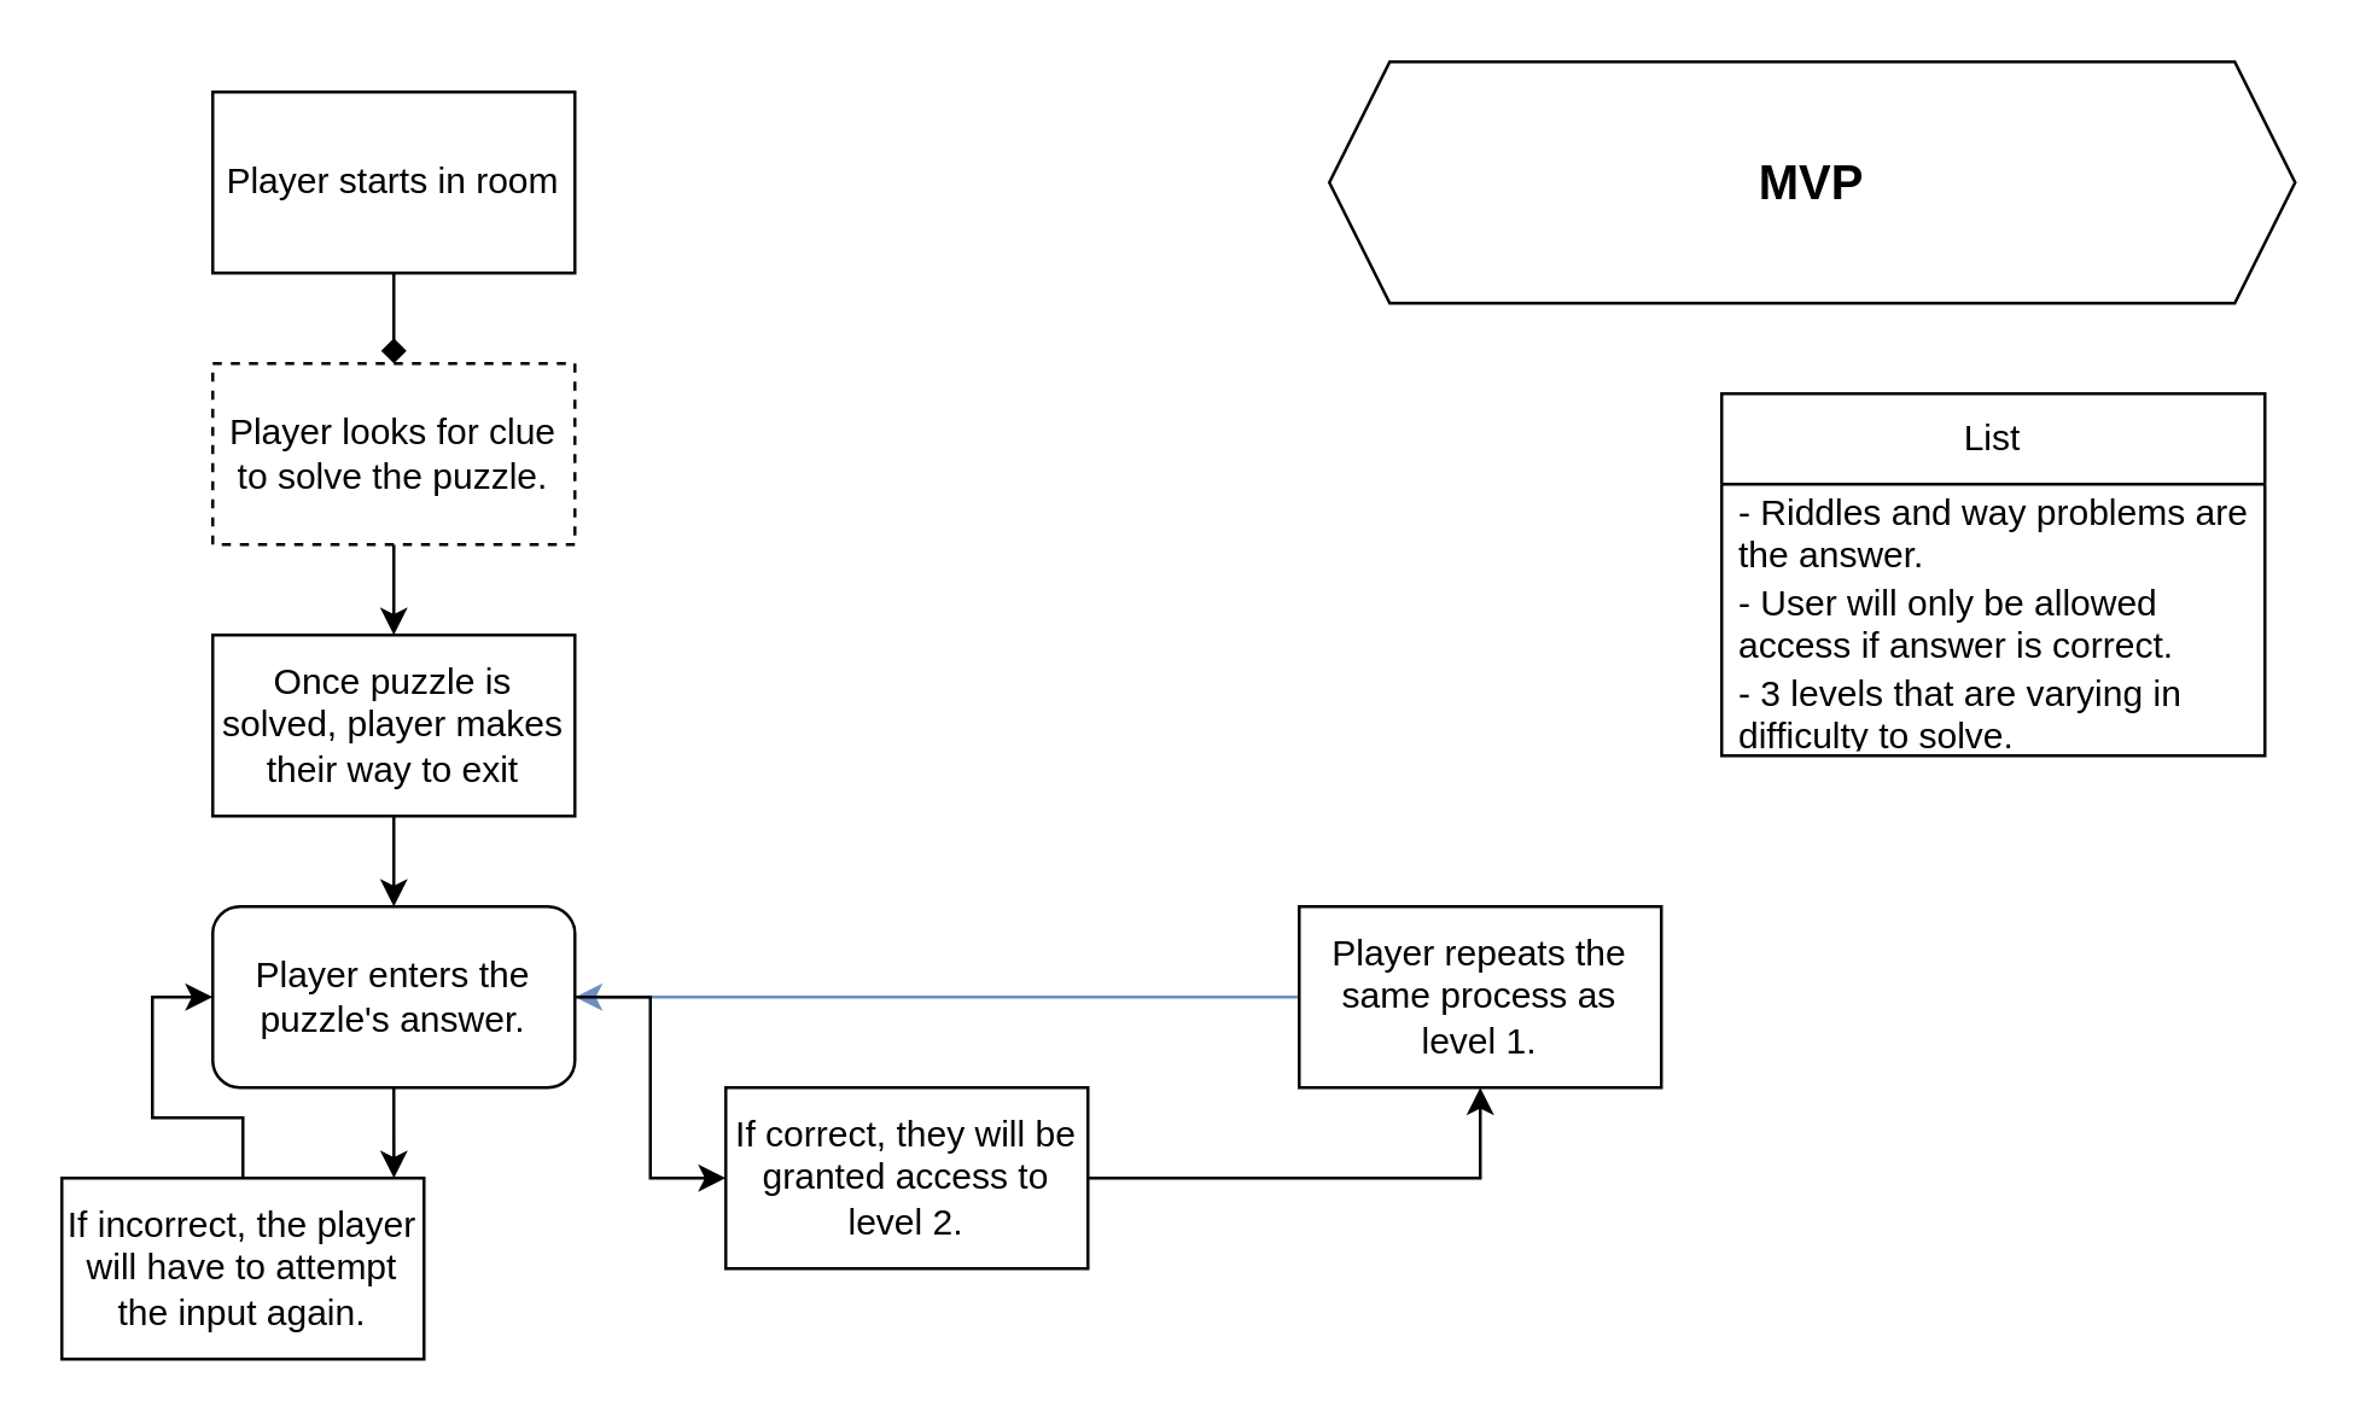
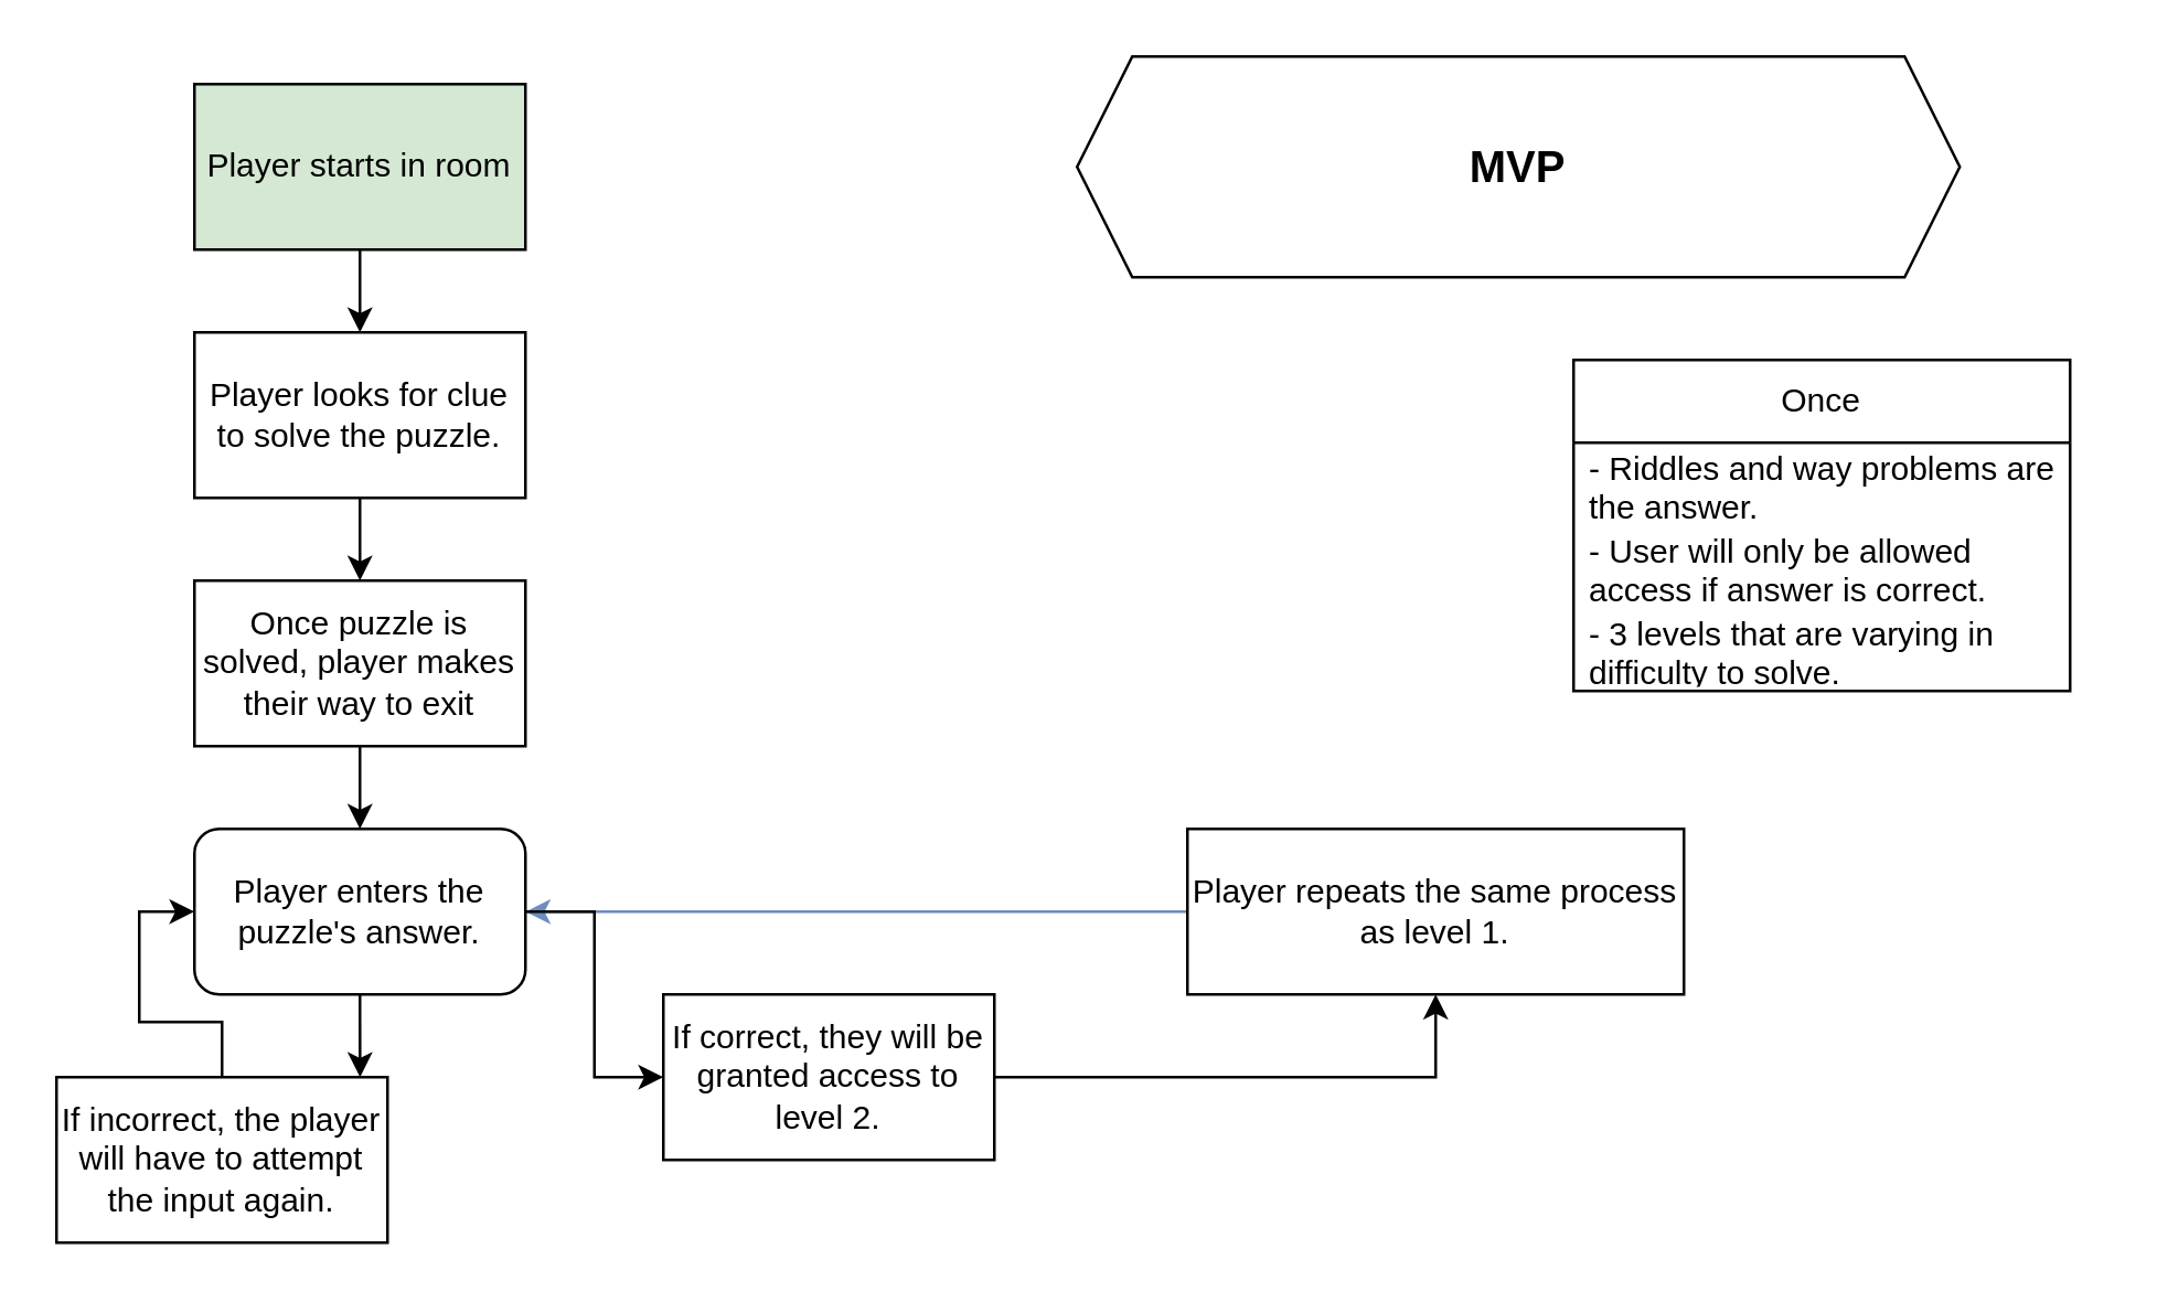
  <mxCell id="0" />
  <mxCell id="1" parent="0" />
- <mxCell id="2" style="edgeStyle=orthogonalEdgeStyle;rounded=0;orthogonalLoop=1;jettySize=auto;html=1;entryX=0.5;entryY=0;entryDx=0;entryDy=0;endArrow=diamond;" edge="1" parent="1" source="3" target="5"><mxGeometry relative="1" as="geometry" /></mxCell>
- <mxCell id="3" value="Player starts in room" style="rounded=0;whiteSpace=wrap;html=1;" vertex="1" parent="1"><mxGeometry x="70" y="30" width="120" height="60" as="geometry" /></mxCell>
+ <mxCell id="2" style="edgeStyle=orthogonalEdgeStyle;rounded=0;orthogonalLoop=1;jettySize=auto;html=1;entryX=0.5;entryY=0;entryDx=0;entryDy=0;" edge="1" parent="1" source="3" target="5"><mxGeometry relative="1" as="geometry" /></mxCell>
+ <mxCell id="3" value="Player starts in room" style="rounded=0;whiteSpace=wrap;html=1;fillColor=#d5e8d4;" vertex="1" parent="1"><mxGeometry x="70" y="30" width="120" height="60" as="geometry" /></mxCell>
  <mxCell id="4" style="edgeStyle=orthogonalEdgeStyle;rounded=0;orthogonalLoop=1;jettySize=auto;html=1;" edge="1" parent="1" source="5" target="9"><mxGeometry relative="1" as="geometry" /></mxCell>
- <mxCell id="5" value="Player looks for clue to solve the puzzle." style="rounded=0;whiteSpace=wrap;html=1;dashed=1;" vertex="1" parent="1"><mxGeometry x="70" y="120" width="120" height="60" as="geometry" /></mxCell>
+ <mxCell id="5" value="Player looks for clue to solve the puzzle." style="rounded=0;whiteSpace=wrap;html=1;" vertex="1" parent="1"><mxGeometry x="70" y="120" width="120" height="60" as="geometry" /></mxCell>
  <mxCell id="6" style="edgeStyle=orthogonalEdgeStyle;rounded=0;orthogonalLoop=1;jettySize=auto;html=1;fillColor=#dae8fc;strokeColor=#6c8ebf;" edge="1" parent="1" source="7" target="15"><mxGeometry relative="1" as="geometry"><mxPoint x="460" y="50" as="targetPoint" /></mxGeometry></mxCell>
- <mxCell id="7" value="Player repeats the same process as level 1." style="rounded=0;whiteSpace=wrap;html=1;" vertex="1" parent="1"><mxGeometry x="430" y="300" width="120" height="60" as="geometry" /></mxCell>
+ <mxCell id="7" value="Player repeats the same process as level 1." style="rounded=0;whiteSpace=wrap;html=1;" vertex="1" parent="1"><mxGeometry x="430" y="300" width="180" height="60" as="geometry" /></mxCell>
  <mxCell id="8" style="edgeStyle=orthogonalEdgeStyle;rounded=0;orthogonalLoop=1;jettySize=auto;html=1;" edge="1" parent="1" source="9" target="15"><mxGeometry relative="1" as="geometry" /></mxCell>
  <mxCell id="9" value="Once puzzle is solved, player makes their way to exit" style="rounded=0;whiteSpace=wrap;html=1;" vertex="1" parent="1"><mxGeometry x="70" y="210" width="120" height="60" as="geometry" /></mxCell>
  <mxCell id="10" style="edgeStyle=orthogonalEdgeStyle;rounded=0;orthogonalLoop=1;jettySize=auto;html=1;exitX=1;exitY=0.5;exitDx=0;exitDy=0;entryX=0.5;entryY=1;entryDx=0;entryDy=0;" edge="1" parent="1" source="11" target="7"><mxGeometry relative="1" as="geometry" /></mxCell>
  <mxCell id="11" value="If correct, they will be granted access to level 2." style="rounded=0;whiteSpace=wrap;html=1;" vertex="1" parent="1"><mxGeometry x="240" y="360" width="120" height="60" as="geometry" /></mxCell>
  <mxCell id="12" style="edgeStyle=orthogonalEdgeStyle;rounded=0;orthogonalLoop=1;jettySize=auto;html=1;entryX=0;entryY=0.5;entryDx=0;entryDy=0;" edge="1" parent="1" source="13" target="15"><mxGeometry relative="1" as="geometry" /></mxCell>
  <mxCell id="13" value="If incorrect, the player will have to attempt the input again." style="rounded=0;whiteSpace=wrap;html=1;" vertex="1" parent="1"><mxGeometry x="20" y="390" width="120" height="60" as="geometry" /></mxCell>
  <mxCell id="14" style="edgeStyle=orthogonalEdgeStyle;rounded=0;orthogonalLoop=1;jettySize=auto;html=1;entryX=0;entryY=0.5;entryDx=0;entryDy=0;" edge="1" parent="1" source="15" target="11"><mxGeometry relative="1" as="geometry" /></mxCell>
  <mxCell id="15" value="Player enters the puzzle's answer." style="whiteSpace=wrap;html=1;rounded=1;" vertex="1" parent="1"><mxGeometry x="70" y="300" width="120" height="60" as="geometry" /></mxCell>
  <mxCell id="16" style="edgeStyle=orthogonalEdgeStyle;rounded=0;orthogonalLoop=1;jettySize=auto;html=1;entryX=0.917;entryY=0;entryDx=0;entryDy=0;entryPerimeter=0;" edge="1" parent="1" source="15" target="13"><mxGeometry relative="1" as="geometry" /></mxCell>
- <mxCell id="17" value="&lt;font size=&quot;3&quot;&gt;&lt;b&gt;MVP&lt;/b&gt;&lt;/font&gt;" style="shape=hexagon;perimeter=hexagonPerimeter2;whiteSpace=wrap;html=1;fixedSize=1;" vertex="1" parent="1"><mxGeometry x="440" y="20" width="320" height="80" as="geometry" /></mxCell>
- <mxCell id="18" value="List" style="swimlane;fontStyle=0;childLayout=stackLayout;horizontal=1;startSize=30;horizontalStack=0;resizeParent=1;resizeParentMax=0;resizeLast=0;collapsible=1;marginBottom=0;whiteSpace=wrap;html=1;" vertex="1" parent="1"><mxGeometry x="570" y="130" width="180" height="120" as="geometry" /></mxCell>
+ <mxCell id="17" value="&lt;font size=&quot;3&quot;&gt;&lt;b&gt;MVP&lt;/b&gt;&lt;/font&gt;" style="shape=hexagon;perimeter=hexagonPerimeter2;whiteSpace=wrap;html=1;fixedSize=1;" vertex="1" parent="1"><mxGeometry x="390" y="20" width="320" height="80" as="geometry" /></mxCell>
+ <mxCell id="18" value="Once" style="swimlane;fontStyle=0;childLayout=stackLayout;horizontal=1;startSize=30;horizontalStack=0;resizeParent=1;resizeParentMax=0;resizeLast=0;collapsible=1;marginBottom=0;whiteSpace=wrap;html=1;" vertex="1" parent="1"><mxGeometry x="570" y="130" width="180" height="120" as="geometry" /></mxCell>
  <mxCell id="19" value="- Riddles and way problems are the answer." style="text;strokeColor=none;fillColor=none;align=left;verticalAlign=middle;spacingLeft=4;spacingRight=4;overflow=hidden;points=[[0,0.5],[1,0.5]];portConstraint=eastwest;rotatable=0;whiteSpace=wrap;html=1;" vertex="1" parent="18"><mxGeometry y="30" width="180" height="30" as="geometry" /></mxCell>
  <mxCell id="20" value="- User will only be allowed access if answer is correct." style="text;strokeColor=none;fillColor=none;align=left;verticalAlign=middle;spacingLeft=4;spacingRight=4;overflow=hidden;points=[[0,0.5],[1,0.5]];portConstraint=eastwest;rotatable=0;whiteSpace=wrap;html=1;" vertex="1" parent="18"><mxGeometry y="60" width="180" height="30" as="geometry" /></mxCell>
  <mxCell id="21" value="- 3 levels that are varying in difficulty to solve." style="text;strokeColor=none;fillColor=none;align=left;verticalAlign=middle;spacingLeft=4;spacingRight=4;overflow=hidden;points=[[0,0.5],[1,0.5]];portConstraint=eastwest;rotatable=0;whiteSpace=wrap;html=1;" vertex="1" parent="18"><mxGeometry y="90" width="180" height="30" as="geometry" /></mxCell>
